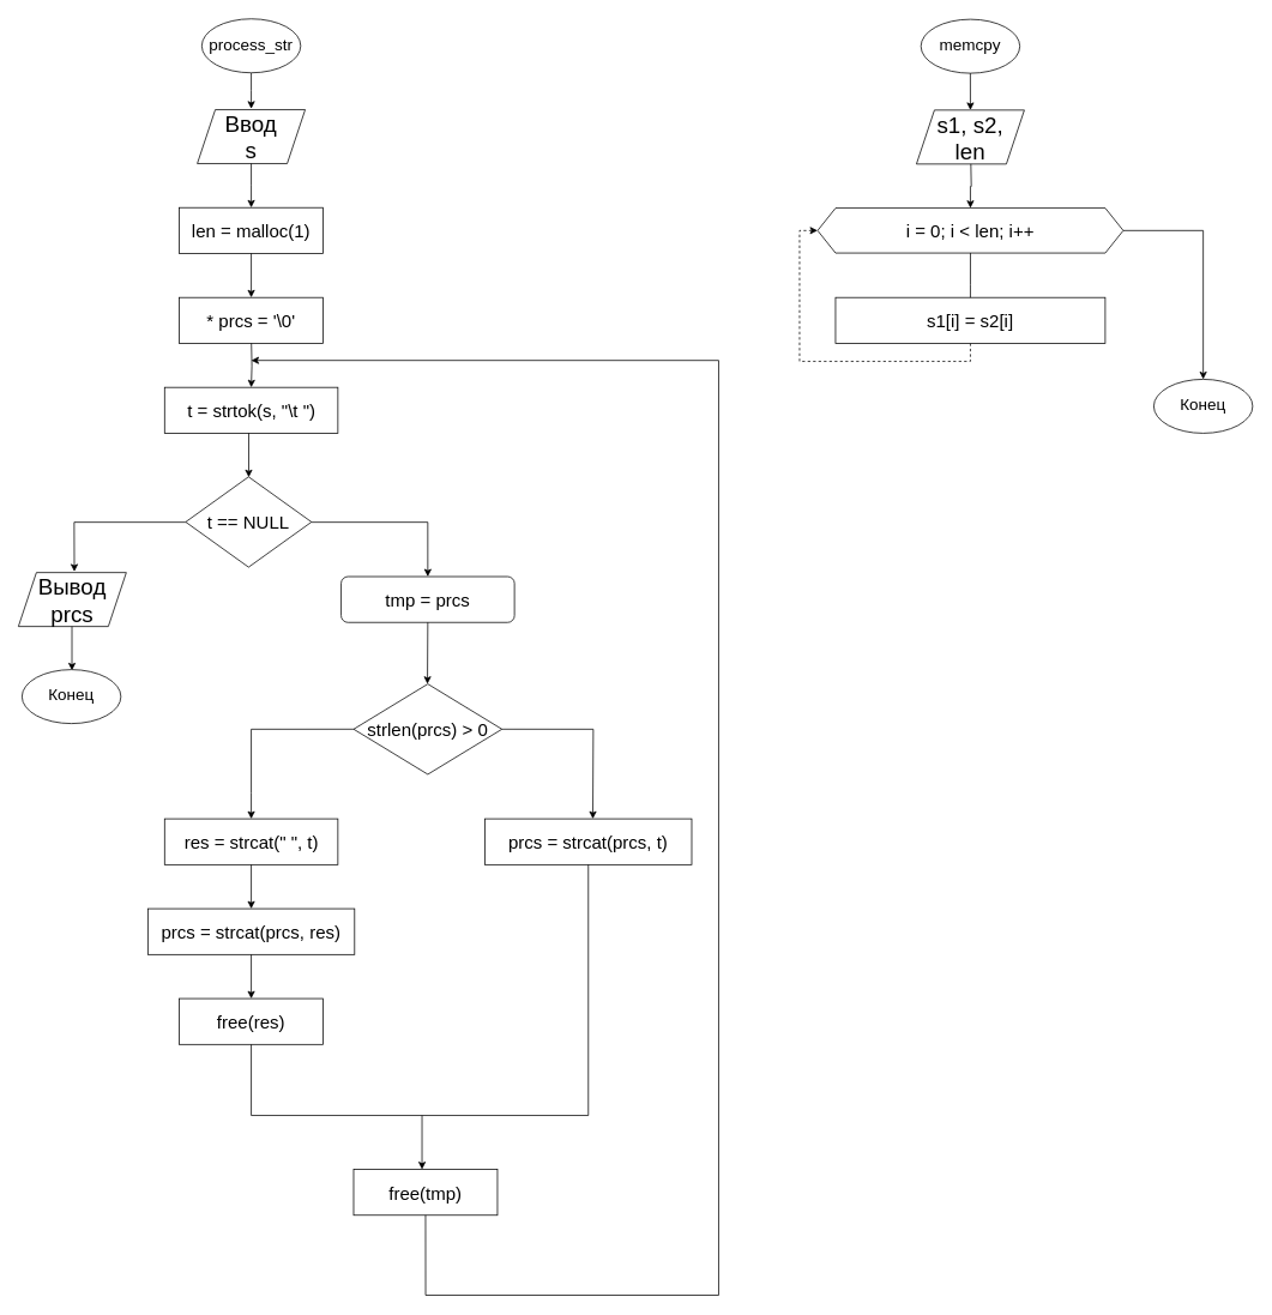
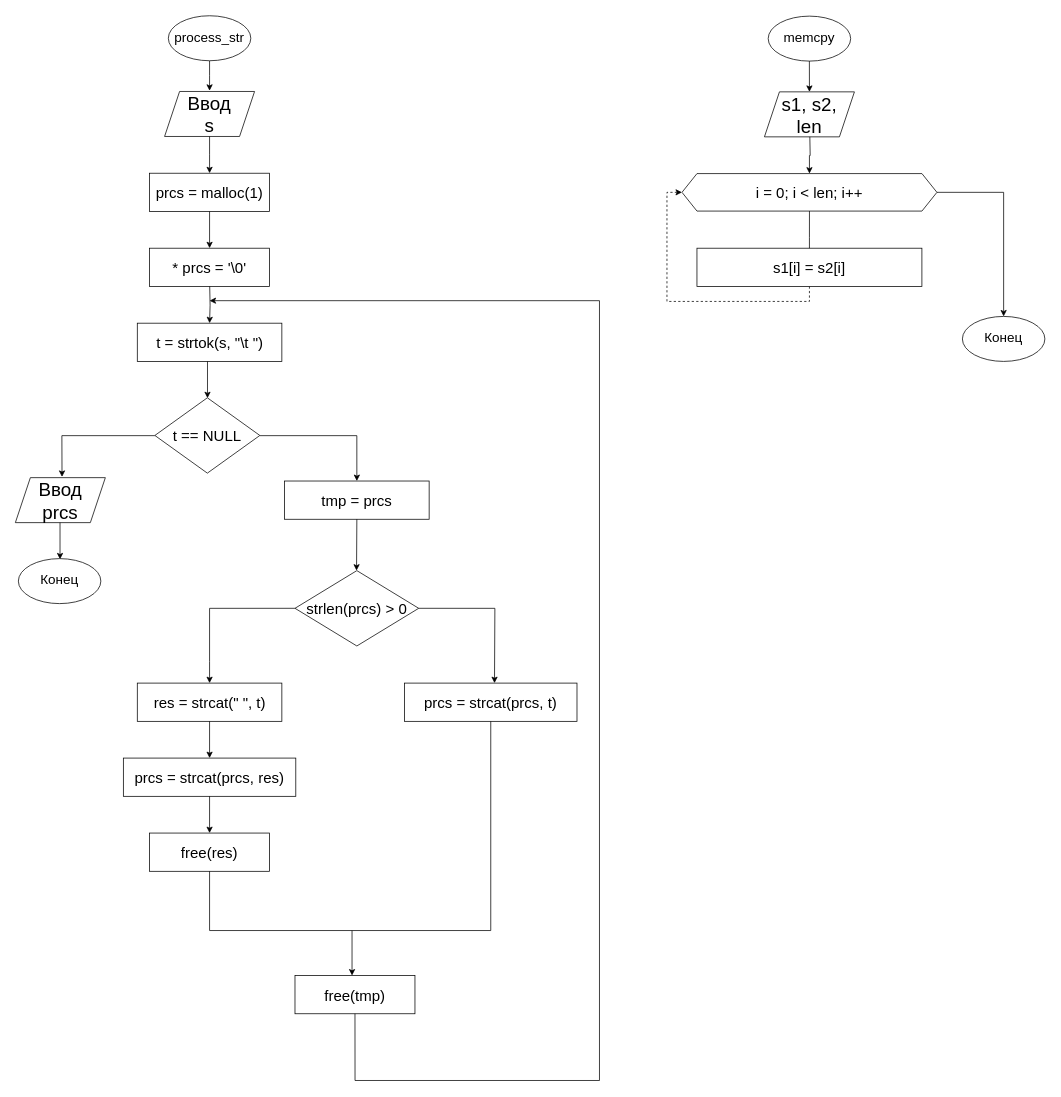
  <mxCell id="0" />
  <mxCell id="1" parent="0" />
  <mxCell id="2" value="" style="edgeStyle=orthogonalEdgeStyle;rounded=0;orthogonalLoop=1;jettySize=auto;html=1;" parent="1" source="3" edge="1"><mxGeometry relative="1" as="geometry"><mxPoint x="279" y="120" as="targetPoint" /></mxGeometry></mxCell>
  <mxCell id="3" value="&lt;p style=&quot;line-height: 110%;&quot;&gt;&lt;span style=&quot;font-size: 18px;&quot;&gt;process_str&lt;/span&gt;&lt;/p&gt;" style="ellipse;whiteSpace=wrap;html=1;" parent="1" vertex="1"><mxGeometry x="224" y="20" width="110" height="60" as="geometry" /></mxCell>
  <mxCell id="4" value="&lt;span style=&quot;font-size: 25px;&quot;&gt;Ввод &lt;br&gt;s&lt;br&gt;&lt;/span&gt;" style="shape=parallelogram;perimeter=parallelogramPerimeter;whiteSpace=wrap;html=1;fixedSize=1;" parent="1" vertex="1"><mxGeometry x="219" y="121" width="120" height="60" as="geometry" /></mxCell>
  <mxCell id="5" value="" style="edgeStyle=orthogonalEdgeStyle;rounded=0;orthogonalLoop=1;jettySize=auto;html=1;exitX=0.5;exitY=1;exitDx=0;exitDy=0;entryX=0.5;entryY=0;entryDx=0;entryDy=0;" parent="1" source="4" edge="1"><mxGeometry relative="1" as="geometry"><mxPoint x="279" y="230" as="targetPoint" /><mxPoint x="289" y="90" as="sourcePoint" /></mxGeometry></mxCell>
- <mxCell id="6" value="len = malloc(1)" style="rounded=0;whiteSpace=wrap;html=1;fontSize=20;" parent="1" vertex="1"><mxGeometry x="199" y="230" width="160" height="51" as="geometry" /></mxCell>
+ <mxCell id="6" value="prcs = malloc(1)" style="rounded=0;whiteSpace=wrap;html=1;fontSize=20;" parent="1" vertex="1"><mxGeometry x="199" y="230" width="160" height="51" as="geometry" /></mxCell>
  <mxCell id="7" value="" style="edgeStyle=orthogonalEdgeStyle;rounded=0;orthogonalLoop=1;jettySize=auto;html=1;exitX=0.5;exitY=1;exitDx=0;exitDy=0;entryX=0.5;entryY=0;entryDx=0;entryDy=0;" parent="1" edge="1"><mxGeometry relative="1" as="geometry"><mxPoint x="279" y="330" as="targetPoint" /><mxPoint x="279" y="281" as="sourcePoint" /></mxGeometry></mxCell>
  <mxCell id="8" value="* prcs = '\0'" style="rounded=0;whiteSpace=wrap;html=1;fontSize=20;" parent="1" vertex="1"><mxGeometry x="199" y="330" width="160" height="51" as="geometry" /></mxCell>
  <mxCell id="9" value="t = strtok(s, &quot;\t &quot;)" style="rounded=0;whiteSpace=wrap;html=1;fontSize=20;" parent="1" vertex="1"><mxGeometry x="182.59" y="430" width="192.82" height="51" as="geometry" /></mxCell>
  <mxCell id="10" value="" style="edgeStyle=orthogonalEdgeStyle;rounded=0;orthogonalLoop=1;jettySize=auto;html=1;exitX=0.5;exitY=1;exitDx=0;exitDy=0;entryX=0.5;entryY=0;entryDx=0;entryDy=0;" parent="1" target="9" edge="1"><mxGeometry relative="1" as="geometry"><mxPoint x="289.18" y="340" as="targetPoint" /><mxPoint x="279.18" y="381" as="sourcePoint" /></mxGeometry></mxCell>
  <mxCell id="11" value="" style="edgeStyle=orthogonalEdgeStyle;rounded=0;orthogonalLoop=1;jettySize=auto;html=1;exitX=0.5;exitY=1;exitDx=0;exitDy=0;" parent="1" edge="1"><mxGeometry relative="1" as="geometry"><mxPoint x="276.22" y="530" as="targetPoint" /><mxPoint x="276.22" y="481" as="sourcePoint" /></mxGeometry></mxCell>
  <mxCell id="12" value="&lt;span style=&quot;font-size: 20px;&quot;&gt;t == NULL&lt;/span&gt;" style="rhombus;whiteSpace=wrap;html=1;" parent="1" vertex="1"><mxGeometry x="206.04" y="529.5" width="140" height="100.5" as="geometry" /></mxCell>
  <mxCell id="13" value="" style="endArrow=classic;html=1;rounded=0;exitX=0;exitY=0.5;exitDx=0;exitDy=0;endFill=1;entryX=0.5;entryY=0;entryDx=0;entryDy=0;" parent="1" edge="1"><mxGeometry width="50" height="50" relative="1" as="geometry"><mxPoint x="206.04" y="580" as="sourcePoint" /><mxPoint x="82.22" y="635" as="targetPoint" /><Array as="points"><mxPoint x="82.04" y="580" /></Array></mxGeometry></mxCell>
  <mxCell id="14" value="" style="edgeStyle=orthogonalEdgeStyle;rounded=0;orthogonalLoop=1;jettySize=auto;html=1;exitX=1;exitY=0.5;exitDx=0;exitDy=0;entryX=0.5;entryY=0;entryDx=0;entryDy=0;" parent="1" target="18" edge="1"><mxGeometry relative="1" as="geometry"><mxPoint x="346.22" y="580" as="sourcePoint" /><mxPoint x="476.22" y="610" as="targetPoint" /><Array as="points"><mxPoint x="475" y="580" /></Array></mxGeometry></mxCell>
- <mxCell id="15" value="&lt;span style=&quot;font-size: 25px;&quot;&gt;Вывод&lt;br&gt;prcs&lt;br&gt;&lt;/span&gt;" style="shape=parallelogram;perimeter=parallelogramPerimeter;whiteSpace=wrap;html=1;fixedSize=1;" parent="1" vertex="1"><mxGeometry x="20" y="636" width="120" height="60" as="geometry" /></mxCell>
+ <mxCell id="15" value="&lt;span style=&quot;font-size: 25px;&quot;&gt;Ввод&lt;br&gt;prcs&lt;br&gt;&lt;/span&gt;" style="shape=parallelogram;perimeter=parallelogramPerimeter;whiteSpace=wrap;html=1;fixedSize=1;" parent="1" vertex="1"><mxGeometry x="20" y="636" width="120" height="60" as="geometry" /></mxCell>
  <mxCell id="16" value="" style="edgeStyle=orthogonalEdgeStyle;rounded=0;orthogonalLoop=1;jettySize=auto;html=1;exitX=0.5;exitY=1;exitDx=0;exitDy=0;" parent="1" edge="1"><mxGeometry relative="1" as="geometry"><mxPoint x="79.55" y="745" as="targetPoint" /><mxPoint x="79.55" y="696" as="sourcePoint" /></mxGeometry></mxCell>
  <mxCell id="17" value="&lt;p style=&quot;line-height: 110%;&quot;&gt;&lt;span style=&quot;font-size: 18px;&quot;&gt;Конец&lt;/span&gt;&lt;/p&gt;" style="ellipse;whiteSpace=wrap;html=1;" parent="1" vertex="1"><mxGeometry x="24" y="744" width="110" height="60" as="geometry" /></mxCell>
- <mxCell id="18" value="tmp = prcs" style="whiteSpace=wrap;html=1;fontSize=20;rounded=1;" parent="1" vertex="1"><mxGeometry x="379" y="640.5" width="192.82" height="51" as="geometry" /></mxCell>
+ <mxCell id="18" value="tmp = prcs" style="rounded=0;whiteSpace=wrap;html=1;fontSize=20;" parent="1" vertex="1"><mxGeometry x="379" y="640.5" width="192.82" height="51" as="geometry" /></mxCell>
  <mxCell id="19" value="" style="endArrow=classic;html=1;rounded=0;exitX=0.5;exitY=1;exitDx=0;exitDy=0;" parent="1" source="18" edge="1"><mxGeometry width="50" height="50" relative="1" as="geometry"><mxPoint x="369" y="610" as="sourcePoint" /><mxPoint x="475" y="760" as="targetPoint" /></mxGeometry></mxCell>
  <mxCell id="20" value="&lt;span style=&quot;font-size: 20px;&quot;&gt;strlen(prcs) &amp;gt; 0&lt;/span&gt;" style="rhombus;whiteSpace=wrap;html=1;" parent="1" vertex="1"><mxGeometry x="392.91" y="760" width="165" height="100.5" as="geometry" /></mxCell>
  <mxCell id="21" value="" style="edgeStyle=orthogonalEdgeStyle;rounded=0;orthogonalLoop=1;jettySize=auto;html=1;exitX=0;exitY=0.5;exitDx=0;exitDy=0;" parent="1" source="20" edge="1"><mxGeometry relative="1" as="geometry"><mxPoint x="250.22" y="820" as="sourcePoint" /><mxPoint x="279" y="910" as="targetPoint" /><Array as="points"><mxPoint x="279" y="810" /><mxPoint x="279" y="881" /></Array></mxGeometry></mxCell>
  <mxCell id="22" value="res = strcat(&quot; &quot;, t)" style="rounded=0;whiteSpace=wrap;html=1;fontSize=20;" parent="1" vertex="1"><mxGeometry x="182.59" y="910" width="192.82" height="51" as="geometry" /></mxCell>
  <mxCell id="23" value="" style="edgeStyle=orthogonalEdgeStyle;rounded=0;orthogonalLoop=1;jettySize=auto;html=1;exitX=0.5;exitY=1;exitDx=0;exitDy=0;entryX=0.5;entryY=0;entryDx=0;entryDy=0;" parent="1" edge="1"><mxGeometry relative="1" as="geometry"><mxPoint x="279" y="1010" as="targetPoint" /><mxPoint x="279" y="961" as="sourcePoint" /></mxGeometry></mxCell>
  <mxCell id="24" value="prcs = strcat(prcs, res)" style="rounded=0;whiteSpace=wrap;html=1;fontSize=20;" parent="1" vertex="1"><mxGeometry x="164" y="1010" width="230" height="51" as="geometry" /></mxCell>
  <mxCell id="25" value="" style="edgeStyle=orthogonalEdgeStyle;rounded=0;orthogonalLoop=1;jettySize=auto;html=1;exitX=0.5;exitY=1;exitDx=0;exitDy=0;entryX=0.5;entryY=0;entryDx=0;entryDy=0;" parent="1" edge="1"><mxGeometry relative="1" as="geometry"><mxPoint x="279" y="1110" as="targetPoint" /><mxPoint x="279" y="1061" as="sourcePoint" /></mxGeometry></mxCell>
  <mxCell id="26" value="free(res)" style="rounded=0;whiteSpace=wrap;html=1;fontSize=20;" parent="1" vertex="1"><mxGeometry x="199" y="1110" width="160" height="51" as="geometry" /></mxCell>
  <mxCell id="27" value="" style="edgeStyle=orthogonalEdgeStyle;rounded=0;orthogonalLoop=1;jettySize=auto;html=1;exitX=1;exitY=0.5;exitDx=0;exitDy=0;" parent="1" source="20" edge="1"><mxGeometry relative="1" as="geometry"><mxPoint x="403" y="820" as="sourcePoint" /><mxPoint x="659" y="910" as="targetPoint" /></mxGeometry></mxCell>
  <mxCell id="28" value="prcs = strcat(prcs, t)" style="rounded=0;whiteSpace=wrap;html=1;fontSize=20;" parent="1" vertex="1"><mxGeometry x="539" y="910" width="230" height="51" as="geometry" /></mxCell>
  <mxCell id="29" value="" style="endArrow=classic;html=1;rounded=0;exitX=0.5;exitY=1;exitDx=0;exitDy=0;" parent="1" source="26" edge="1"><mxGeometry width="50" height="50" relative="1" as="geometry"><mxPoint x="419" y="1090" as="sourcePoint" /><mxPoint x="469" y="1300" as="targetPoint" /><Array as="points"><mxPoint x="279" y="1240" /><mxPoint x="469" y="1240" /></Array></mxGeometry></mxCell>
  <mxCell id="30" value="" style="endArrow=none;html=1;rounded=0;exitX=0.5;exitY=1;exitDx=0;exitDy=0;endFill=0;" parent="1" source="28" edge="1"><mxGeometry width="50" height="50" relative="1" as="geometry"><mxPoint x="419" y="1090" as="sourcePoint" /><mxPoint x="469" y="1240" as="targetPoint" /><Array as="points"><mxPoint x="654" y="1240" /></Array></mxGeometry></mxCell>
  <mxCell id="31" value="free(tmp)" style="rounded=0;whiteSpace=wrap;html=1;fontSize=20;" parent="1" vertex="1"><mxGeometry x="392.91" y="1300" width="160" height="51" as="geometry" /></mxCell>
  <mxCell id="32" value="" style="endArrow=classic;html=1;rounded=0;exitX=0.5;exitY=1;exitDx=0;exitDy=0;" parent="1" source="31" edge="1"><mxGeometry width="50" height="50" relative="1" as="geometry"><mxPoint x="449" y="1150" as="sourcePoint" /><mxPoint x="279" y="400" as="targetPoint" /><Array as="points"><mxPoint x="473" y="1440" /><mxPoint x="799" y="1440" /><mxPoint x="799" y="400" /></Array></mxGeometry></mxCell>
  <mxCell id="33" value="&lt;p style=&quot;line-height: 110%;&quot;&gt;&lt;span style=&quot;font-size: 18px;&quot;&gt;memcpy&lt;/span&gt;&lt;/p&gt;" style="ellipse;whiteSpace=wrap;html=1;" vertex="1" parent="1"><mxGeometry x="1024" y="20.5" width="110" height="60" as="geometry" /></mxCell>
  <mxCell id="34" value="&lt;span style=&quot;font-size: 25px;&quot;&gt;s1, s2, &lt;br&gt;len&lt;br&gt;&lt;/span&gt;" style="shape=parallelogram;perimeter=parallelogramPerimeter;whiteSpace=wrap;html=1;fixedSize=1;" vertex="1" parent="1"><mxGeometry x="1019" y="121.5" width="120" height="60" as="geometry" /></mxCell>
  <mxCell id="35" value="" style="endArrow=classic;html=1;rounded=0;exitX=0.5;exitY=1;exitDx=0;exitDy=0;entryX=0.5;entryY=0;entryDx=0;entryDy=0;" edge="1" parent="1" target="34"><mxGeometry width="50" height="50" relative="1" as="geometry"><mxPoint x="1078.93" y="80.5" as="sourcePoint" /><mxPoint x="1094" y="70.5" as="targetPoint" /></mxGeometry></mxCell>
  <mxCell id="36" style="edgeStyle=orthogonalEdgeStyle;rounded=0;orthogonalLoop=1;jettySize=auto;html=1;exitX=0.5;exitY=1;exitDx=0;exitDy=0;entryX=0.5;entryY=0;entryDx=0;entryDy=0;labelBackgroundColor=none;fontColor=default;" edge="1" parent="1" target="39"><mxGeometry relative="1" as="geometry"><mxPoint x="1079.53" y="181.5" as="sourcePoint" /></mxGeometry></mxCell>
  <mxCell id="37" style="edgeStyle=orthogonalEdgeStyle;rounded=0;orthogonalLoop=1;jettySize=auto;html=1;exitX=0.5;exitY=1;exitDx=0;exitDy=0;entryX=0.5;entryY=0;entryDx=0;entryDy=0;labelBackgroundColor=none;fontColor=default;" edge="1" parent="1" source="39"><mxGeometry relative="1" as="geometry"><mxPoint x="1079.03" y="350.5" as="targetPoint" /></mxGeometry></mxCell>
  <mxCell id="38" style="edgeStyle=orthogonalEdgeStyle;rounded=0;hachureGap=4;orthogonalLoop=1;jettySize=auto;html=1;exitX=1;exitY=0.5;exitDx=0;exitDy=0;fontFamily=Architects Daughter;fontSource=https%3A%2F%2Ffonts.googleapis.com%2Fcss%3Ffamily%3DArchitects%2BDaughter;fontSize=16;entryX=0.5;entryY=0;entryDx=0;entryDy=0;" edge="1" parent="1" source="39" target="42"><mxGeometry relative="1" as="geometry"><mxPoint x="1339" y="430" as="targetPoint" /></mxGeometry></mxCell>
  <mxCell id="39" value="&lt;span style=&quot;font-size: 20px;&quot;&gt;i = 0; i &amp;lt; len; i++&lt;/span&gt;" style="shape=hexagon;perimeter=hexagonPerimeter2;whiteSpace=wrap;html=1;fixedSize=1;labelBackgroundColor=none;" vertex="1" parent="1"><mxGeometry x="909.03" y="230.5" width="340" height="50" as="geometry" /></mxCell>
  <mxCell id="40" style="edgeStyle=orthogonalEdgeStyle;rounded=0;orthogonalLoop=1;jettySize=auto;html=1;exitX=0.5;exitY=1;exitDx=0;exitDy=0;entryX=0;entryY=0.5;entryDx=0;entryDy=0;labelBackgroundColor=none;fontColor=default;dashed=1;" edge="1" parent="1" source="41" target="39"><mxGeometry relative="1" as="geometry" /></mxCell>
  <mxCell id="41" value="s1[i] = s2[i]" style="rounded=0;whiteSpace=wrap;html=1;fontSize=20;labelBackgroundColor=none;" vertex="1" parent="1"><mxGeometry x="929" y="330" width="300" height="51" as="geometry" /></mxCell>
  <mxCell id="42" value="&lt;p style=&quot;line-height: 110%;&quot;&gt;&lt;span style=&quot;font-size: 18px;&quot;&gt;Конец&lt;/span&gt;&lt;/p&gt;" style="ellipse;whiteSpace=wrap;html=1;" vertex="1" parent="1"><mxGeometry x="1283" y="421" width="110" height="60" as="geometry" /></mxCell>
